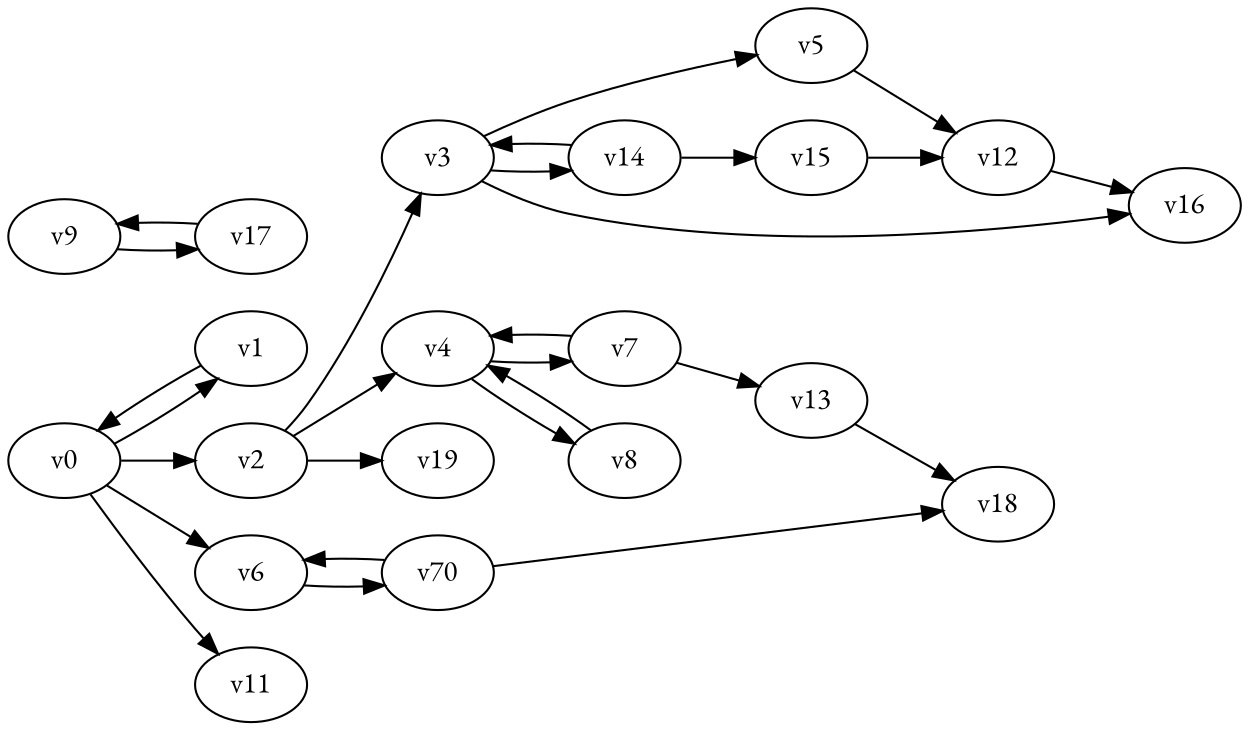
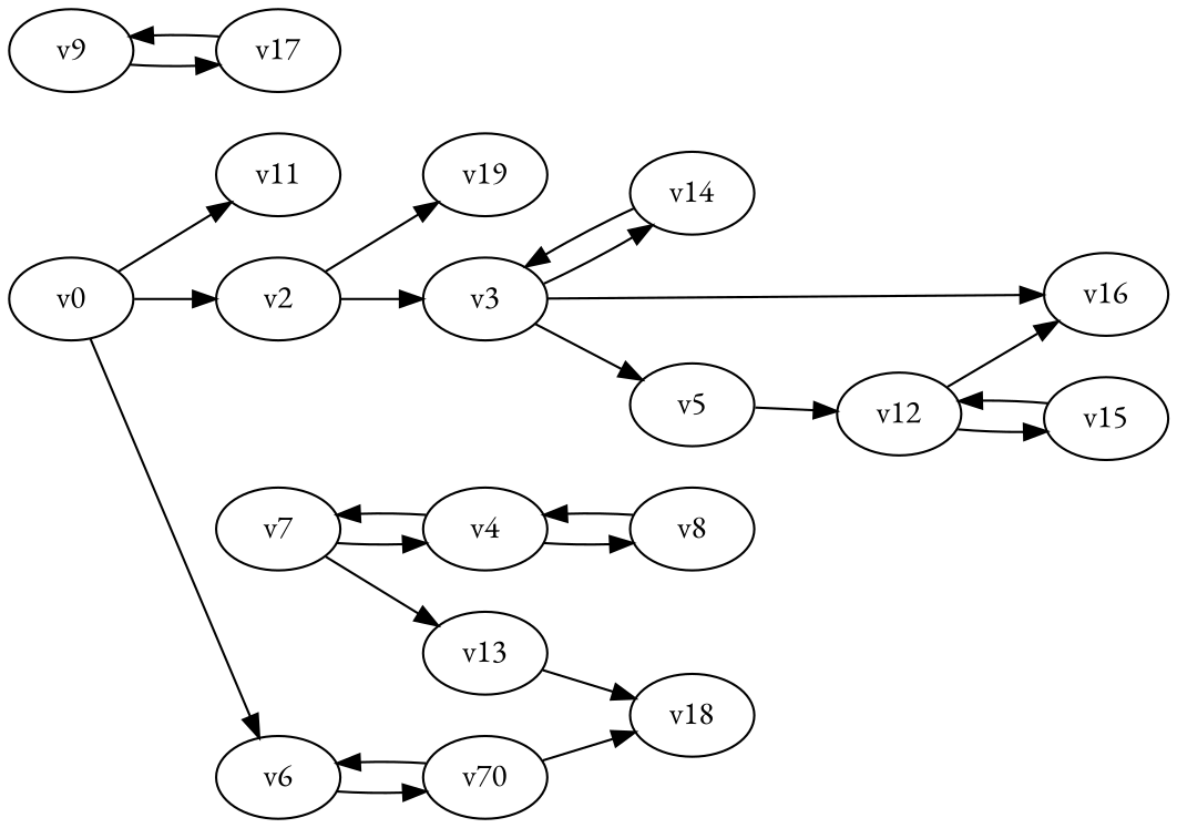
  digraph {
    fontname="EB Garamond"
    rankdir=LR
    node [fontname="EB Garamond" player=0 weight=7]
    edge [fontname="EB Garamond"]
    v0 [weight=8]
-   v1 [player=1]
    v2 [weight=12]
    v6 [weight=1]
    v11 [player=1 weight=4]
    v3 [player=1 weight=5]
    v4 [weight=17]
    v19 [player=1 weight=8]
    n9 [label=v70 weight=-2]
    v5 [player=1]
    v14 [weight=4]
    v16 [weight=4]
    v7 [player=1 weight=5]
    v8 [weight=-2]
    v12 [weight=13]
    v13 [player=1 weight=-1]
    v15 [player=1 weight=9]
    v9 [player=1]
    v17 [player=1 weight=12]
    v18 [weight=14]
-   v0 -> v1
    v0 -> v2
    v0 -> v6
    v0 -> v11
-   v1 -> v0
    v2 -> v3
-   v2 -> v4
    v2 -> v19
    v6 -> n9
    v3 -> v5
    v3 -> v14
    v3 -> v16
    v4 -> v7
    v4 -> v8
    n9 -> v6
    n9 -> v18
    v5 -> v12
    v14 -> v3
    v7 -> v4
    v7 -> v13
    v8 -> v4
    v12 -> v16
-   v14 -> v15
+   v12 -> v15
    v13 -> v18
    v15 -> v12
    v9 -> v17
    v17 -> v9
  }
